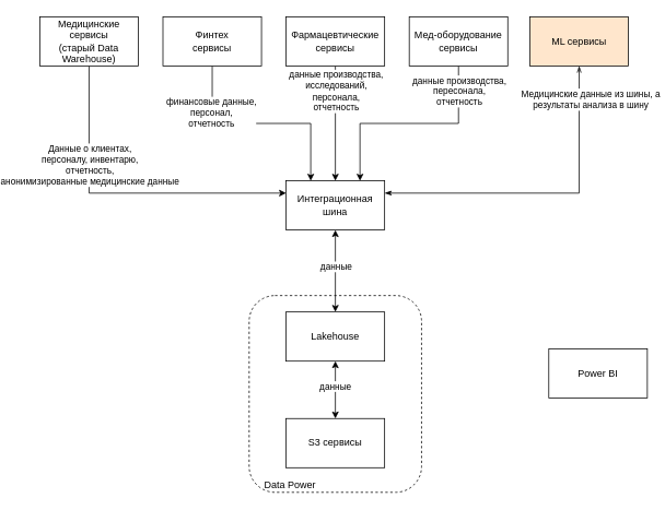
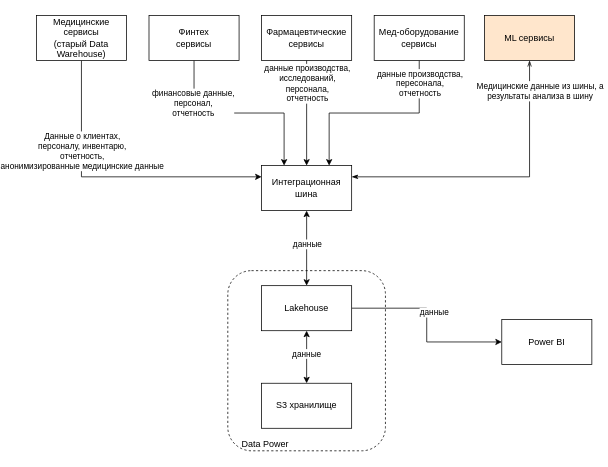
  <mxCell id="0" />
  <mxCell id="1" parent="0" />
  <mxCell id="2" value="&amp;nbsp; &amp;nbsp; &amp;nbsp;Data Power" style="rounded=1;whiteSpace=wrap;html=1;labelPosition=center;verticalLabelPosition=middle;align=left;verticalAlign=bottom;dashed=1;" vertex="1" parent="1"><mxGeometry x="275" y="360" width="210" height="240" as="geometry" /></mxCell>
  <mxCell id="3" style="edgeStyle=orthogonalEdgeStyle;rounded=0;orthogonalLoop=1;jettySize=auto;html=1;exitX=0.5;exitY=1;exitDx=0;exitDy=0;entryX=0;entryY=0.25;entryDx=0;entryDy=0;" edge="1" parent="1" source="5" target="20"><mxGeometry relative="1" as="geometry" /></mxCell>
  <mxCell id="4" value="Данные о клиентах,&lt;br&gt;персоналу, инвентарю,&lt;br&gt;отчетность,&lt;br&gt;анонимизированные медицинские данные" style="edgeLabel;html=1;align=center;verticalAlign=middle;resizable=0;points=[];" vertex="1" connectable="0" parent="3"><mxGeometry x="-0.809" y="1" relative="1" as="geometry"><mxPoint x="-1" y="82" as="offset" /></mxGeometry></mxCell>
  <mxCell id="5" value="Медицинские&lt;br&gt;сервисы&lt;br&gt;(старый Data Warehouse)" style="rounded=0;whiteSpace=wrap;html=1;" vertex="1" parent="1"><mxGeometry x="20" y="20" width="120" height="60" as="geometry" /></mxCell>
  <mxCell id="6" style="edgeStyle=orthogonalEdgeStyle;rounded=0;orthogonalLoop=1;jettySize=auto;html=1;exitX=0.5;exitY=1;exitDx=0;exitDy=0;entryX=0.25;entryY=0;entryDx=0;entryDy=0;" edge="1" parent="1" source="8" target="20"><mxGeometry relative="1" as="geometry" /></mxCell>
  <mxCell id="7" value="финансовые данные,&lt;br&gt;персонал,&lt;br&gt;отчетность" style="edgeLabel;html=1;align=center;verticalAlign=middle;resizable=0;points=[];" vertex="1" connectable="0" parent="6"><mxGeometry x="-0.752" y="-2" relative="1" as="geometry"><mxPoint y="24" as="offset" /></mxGeometry></mxCell>
  <mxCell id="8" value="Финтех&lt;br&gt;сервисы" style="rounded=0;whiteSpace=wrap;html=1;" vertex="1" parent="1"><mxGeometry x="170" y="20" width="120" height="60" as="geometry" /></mxCell>
  <mxCell id="9" style="edgeStyle=orthogonalEdgeStyle;rounded=0;orthogonalLoop=1;jettySize=auto;html=1;exitX=0.5;exitY=1;exitDx=0;exitDy=0;entryX=0.5;entryY=0;entryDx=0;entryDy=0;" edge="1" parent="1" source="11" target="20"><mxGeometry relative="1" as="geometry" /></mxCell>
  <mxCell id="10" value="данные производства, &lt;br&gt;исследований,&lt;br&gt;персонала,&lt;br&gt;отчетность" style="edgeLabel;html=1;align=center;verticalAlign=middle;resizable=0;points=[];" vertex="1" connectable="0" parent="9"><mxGeometry x="-0.444" relative="1" as="geometry"><mxPoint y="-9" as="offset" /></mxGeometry></mxCell>
  <mxCell id="11" value="Фармацевтические&lt;br&gt;сервисы" style="rounded=0;whiteSpace=wrap;html=1;" vertex="1" parent="1"><mxGeometry x="320" y="20" width="120" height="60" as="geometry" /></mxCell>
  <mxCell id="12" style="edgeStyle=orthogonalEdgeStyle;rounded=0;orthogonalLoop=1;jettySize=auto;html=1;exitX=0.5;exitY=1;exitDx=0;exitDy=0;entryX=0.75;entryY=0;entryDx=0;entryDy=0;" edge="1" parent="1" source="14" target="20"><mxGeometry relative="1" as="geometry" /></mxCell>
  <mxCell id="13" value="данные производства, &lt;br&gt;пересонала, &lt;br&gt;отчетность" style="edgeLabel;html=1;align=center;verticalAlign=middle;resizable=0;points=[];" vertex="1" connectable="0" parent="12"><mxGeometry x="-0.815" y="-4" relative="1" as="geometry"><mxPoint x="4" y="6" as="offset" /></mxGeometry></mxCell>
  <mxCell id="14" value="Мед-оборудование&lt;br&gt;сервисы" style="rounded=0;whiteSpace=wrap;html=1;" vertex="1" parent="1"><mxGeometry x="470" y="20" width="120" height="60" as="geometry" /></mxCell>
  <mxCell id="15" style="edgeStyle=orthogonalEdgeStyle;rounded=0;orthogonalLoop=1;jettySize=auto;html=1;exitX=0.5;exitY=1;exitDx=0;exitDy=0;entryX=1;entryY=0.25;entryDx=0;entryDy=0;endArrow=classicThin;endFill=1;curved=0;startArrow=openThin;startFill=0;" edge="1" parent="1" source="17" target="20"><mxGeometry relative="1" as="geometry" /></mxCell>
  <mxCell id="16" value="Медицинские данные из шины, а &lt;br&gt;результаты анализа в шину" style="edgeLabel;html=1;align=center;verticalAlign=middle;resizable=0;points=[];" vertex="1" connectable="0" parent="15"><mxGeometry x="-0.842" y="-2" relative="1" as="geometry"><mxPoint x="15" y="9" as="offset" /></mxGeometry></mxCell>
  <mxCell id="17" value="ML сервисы" style="rounded=0;whiteSpace=wrap;html=1;fillColor=#ffe6cc;" vertex="1" parent="1"><mxGeometry x="617" y="20" width="120" height="60" as="geometry" /></mxCell>
  <mxCell id="18" style="edgeStyle=orthogonalEdgeStyle;rounded=0;orthogonalLoop=1;jettySize=auto;html=1;exitX=0.5;exitY=1;exitDx=0;exitDy=0;entryX=0.5;entryY=0;entryDx=0;entryDy=0;startArrow=classic;startFill=1;" edge="1" parent="1" source="20" target="25"><mxGeometry relative="1" as="geometry" /></mxCell>
  <mxCell id="19" value="данные" style="edgeLabel;html=1;align=center;verticalAlign=middle;resizable=0;points=[];" vertex="1" connectable="0" parent="18"><mxGeometry x="-0.12" relative="1" as="geometry"><mxPoint as="offset" /></mxGeometry></mxCell>
  <mxCell id="20" value="Интеграционная шина" style="rounded=0;whiteSpace=wrap;html=1;" vertex="1" parent="1"><mxGeometry x="320" y="220" width="120" height="60" as="geometry" /></mxCell>
  <mxCell id="21" style="edgeStyle=orthogonalEdgeStyle;rounded=0;orthogonalLoop=1;jettySize=auto;html=1;exitX=0.5;exitY=1;exitDx=0;exitDy=0;entryX=0.5;entryY=0;entryDx=0;entryDy=0;startArrow=classic;startFill=1;" edge="1" parent="1" source="25" target="26"><mxGeometry relative="1" as="geometry" /></mxCell>
  <mxCell id="22" value="данные" style="edgeLabel;html=1;align=center;verticalAlign=middle;resizable=0;points=[];" vertex="1" connectable="0" parent="21"><mxGeometry x="-0.143" y="-1" relative="1" as="geometry"><mxPoint as="offset" /></mxGeometry></mxCell>
+ <mxCell id="23" style="edgeStyle=orthogonalEdgeStyle;rounded=0;orthogonalLoop=1;jettySize=auto;html=1;exitX=1;exitY=0.5;exitDx=0;exitDy=0;entryX=0;entryY=0.5;entryDx=0;entryDy=0;" edge="1" parent="1" source="25" target="27"><mxGeometry relative="1" as="geometry" /></mxCell>
+ <mxCell id="24" value="данные" style="edgeLabel;html=1;align=center;verticalAlign=middle;resizable=0;points=[];" vertex="1" connectable="0" parent="23"><mxGeometry x="-0.16" y="2" relative="1" as="geometry"><mxPoint x="7" y="2" as="offset" /></mxGeometry></mxCell>
  <mxCell id="25" value="Lakehouse" style="rounded=0;whiteSpace=wrap;html=1;" vertex="1" parent="1"><mxGeometry x="320" y="380" width="120" height="60" as="geometry" /></mxCell>
- <mxCell id="26" value="S3 сервисы" style="rounded=0;whiteSpace=wrap;html=1;" vertex="1" parent="1"><mxGeometry x="320" y="510" width="120" height="60" as="geometry" /></mxCell>
+ <mxCell id="26" value="S3 хранилище" style="rounded=0;whiteSpace=wrap;html=1;" vertex="1" parent="1"><mxGeometry x="320" y="510" width="120" height="60" as="geometry" /></mxCell>
  <mxCell id="27" value="Power BI" style="rounded=0;whiteSpace=wrap;html=1;" vertex="1" parent="1"><mxGeometry x="640" y="425" width="120" height="60" as="geometry" /></mxCell>
